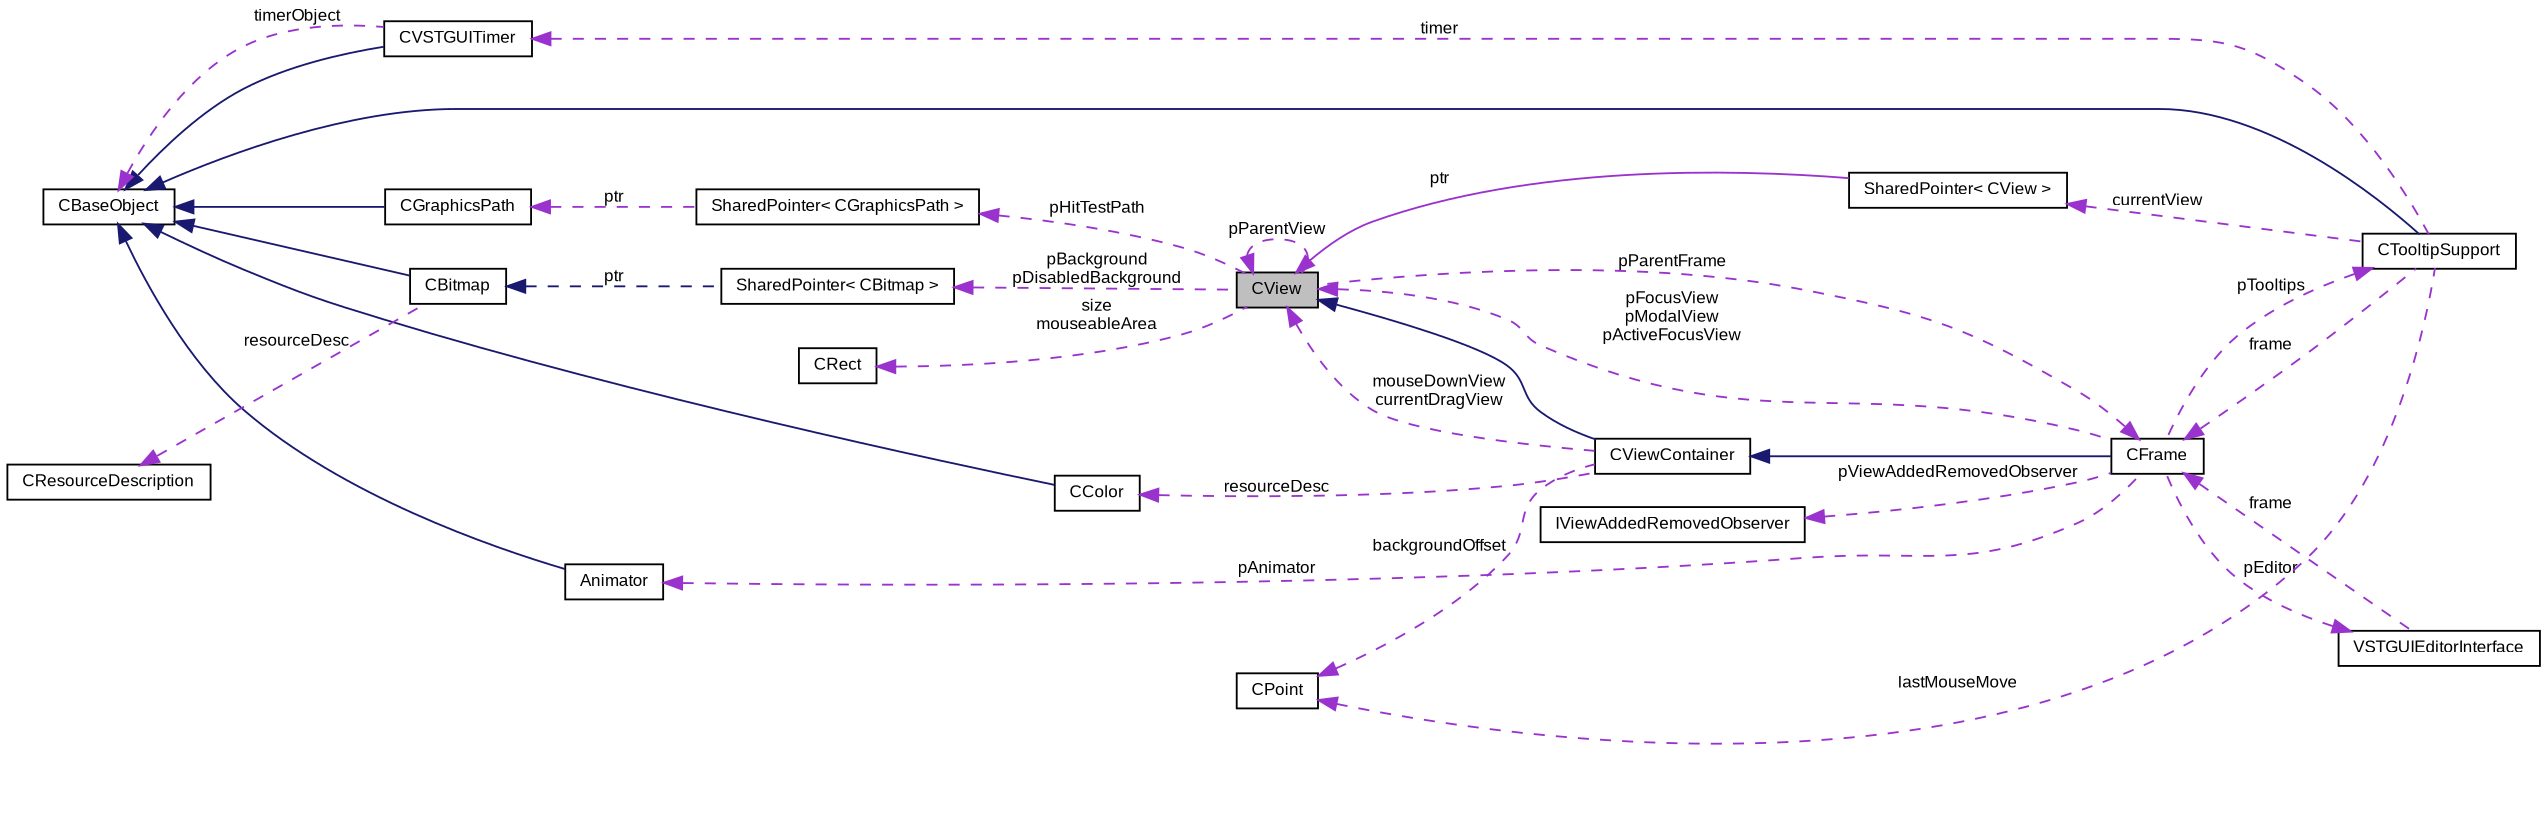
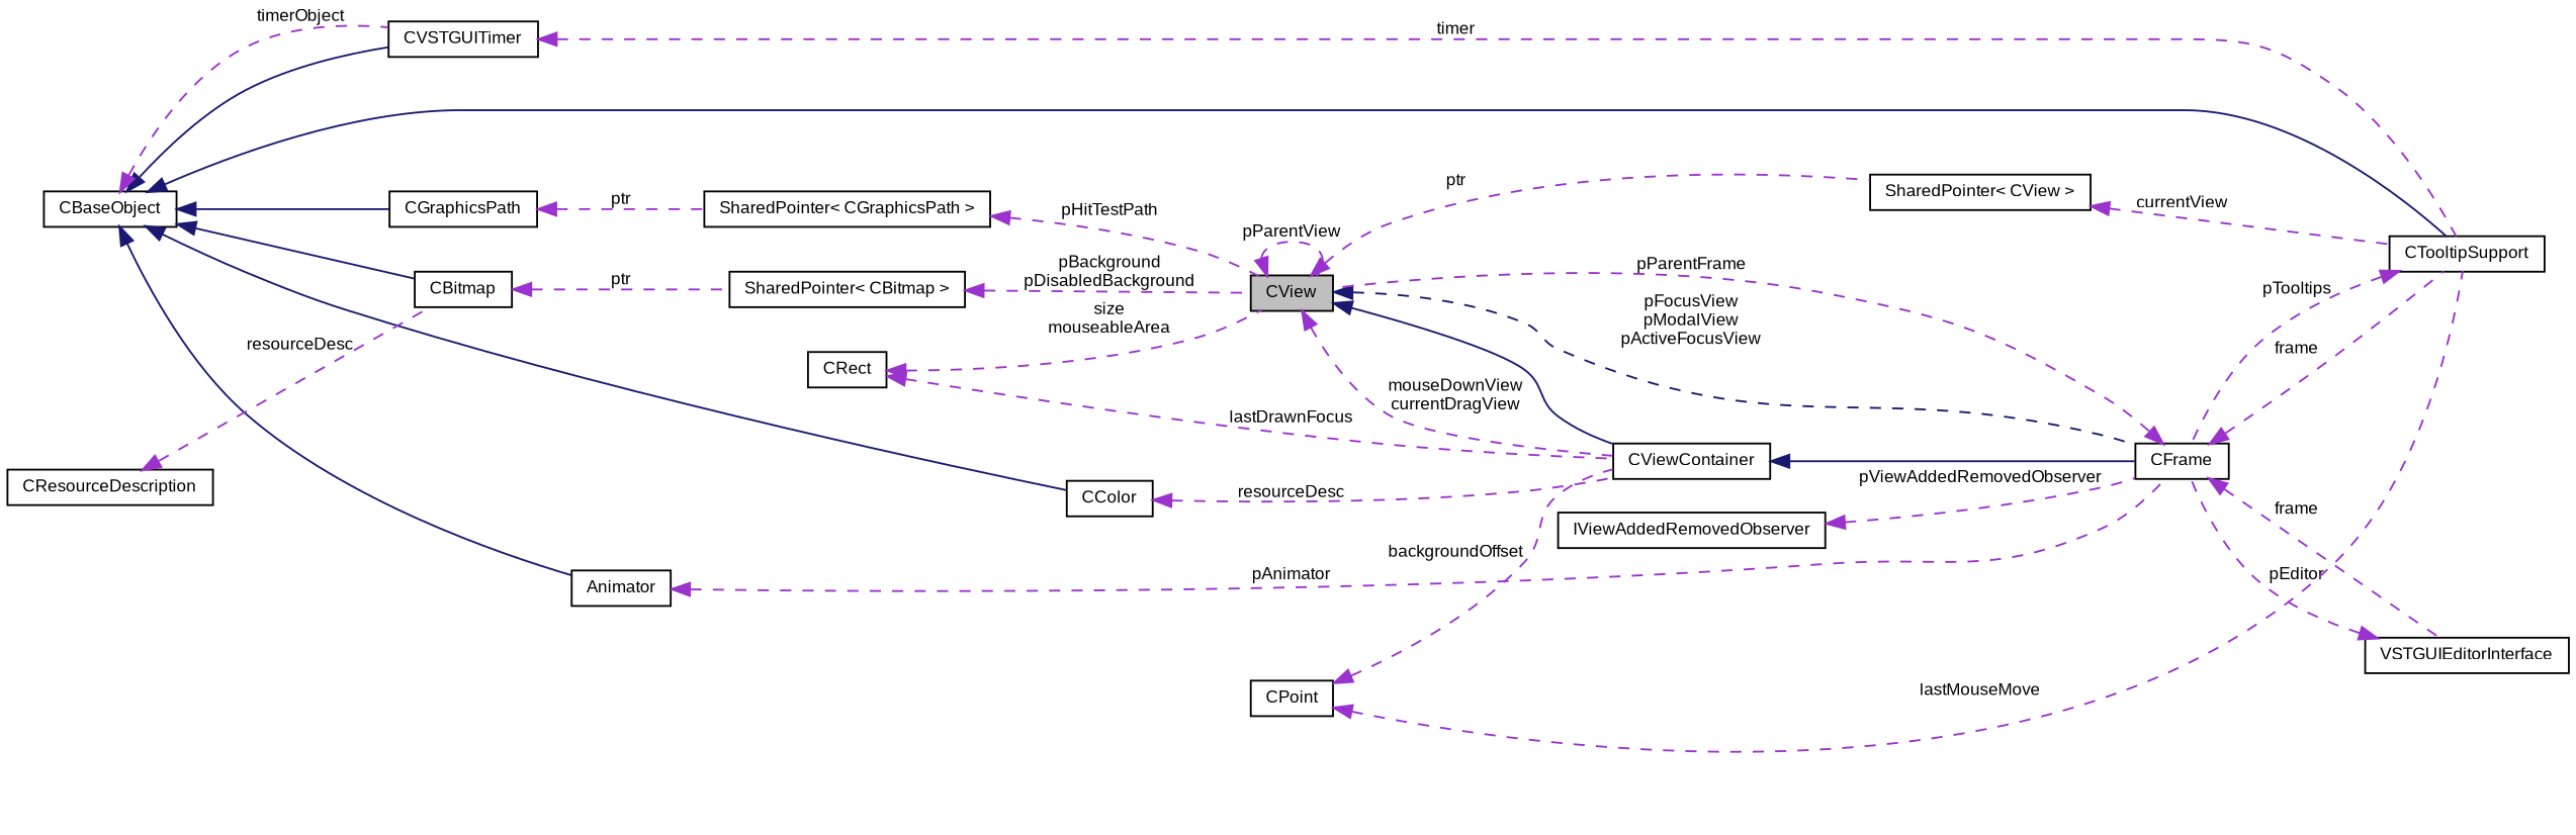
  digraph {
    rankdir=LR
    node [color=black fontname=Arial fontsize=9 shape=record]
    edge [color=darkorchid3 dir=back fontname=Arial fontsize=9 labelfontname=Arial labelfontsize=9 style=dashed]
    n1 [fillcolor=grey75 fontcolor=black height=0.2 label=CView style=filled width=0.4]
    n2 [height=0.2 label=CFrame width=0.4]
    n3 [height=0.2 label=CViewContainer width=0.4]
    n4 [height=0.2 label="SharedPointer\< CView \>" width=0.4]
    n5 [height=0.2 label=CTooltipSupport width=0.4]
    n6 [height=0.2 label=VSTGUIEditorInterface width=0.4]
    n7 [height=0.2 label=CBaseObject width=0.4]
    n8 [height=0.2 label=CBitmap width=0.4]
    n9 [height=0.2 label=Animator width=0.4]
    n10 [height=0.2 label=CVSTGUITimer width=0.4]
    n11 [height=0.2 label=CGraphicsPath width=0.4]
    n12 [height=0.2 label=CColor width=0.4]
    n13 [height=0.2 label="SharedPointer\< CBitmap \>" width=0.4]
    n14 [height=0.2 label="SharedPointer\< CGraphicsPath \>" width=0.4]
    n15 [height=0.2 label=CResourceDescription width=0.4]
    n16 [height=0.2 label=CPoint width=0.4]
    n17 [height=0.2 label=CRect width=0.4]
    n18 [height=0.2 label=IViewAddedRemovedObserver width=0.4]
    n1 -> n1 [label=pParentView]
-   n1 -> n2 [label="pFocusView\npModalView\npActiveFocusView"]
+   n1 -> n2 [color=midnightblue label="pFocusView\npModalView\npActiveFocusView"]
    n1 -> n3 [color=midnightblue style=solid]
    n1 -> n3 [label="mouseDownView\ncurrentDragView"]
-   n1 -> n4 [label=ptr style=solid]
+   n1 -> n4 [label=ptr]
    n2 -> n1 [label=pParentFrame]
    n2 -> n5 [label=frame]
    n2 -> n6 [label=frame]
    n3 -> n2 [color=midnightblue style=solid]
    n4 -> n5 [label=currentView]
    n5 -> n2 [label=pTooltips]
    n6 -> n2 [label=pEditor]
    n7 -> n5 [color=midnightblue style=solid]
    n7 -> n8 [color=midnightblue style=solid]
    n7 -> n9 [color=midnightblue style=solid]
    n7 -> n10 [color=midnightblue style=solid]
    n7 -> n10 [label=timerObject]
    n7 -> n11 [color=midnightblue style=solid]
    n7 -> n12 [color=midnightblue style=solid]
-   n8 -> n13 [color=midnightblue label=ptr]
+   n8 -> n13 [label=ptr]
    n9 -> n2 [label=pAnimator]
    n10 -> n5 [label=timer]
    n11 -> n14 [label=ptr]
    n12 -> n3 [label=resourceDesc]
    n13 -> n1 [label="pBackground\npDisabledBackground"]
    n14 -> n1 [label=pHitTestPath]
    n15 -> n8 [label=resourceDesc]
    n16 -> n3 [label=backgroundOffset]
    n16 -> n5 [label=lastMouseMove]
    n17 -> n1 [label="size\nmouseableArea"]
+   n17 -> n3 [label=lastDrawnFocus]
    n18 -> n2 [label=pViewAddedRemovedObserver]
  }
